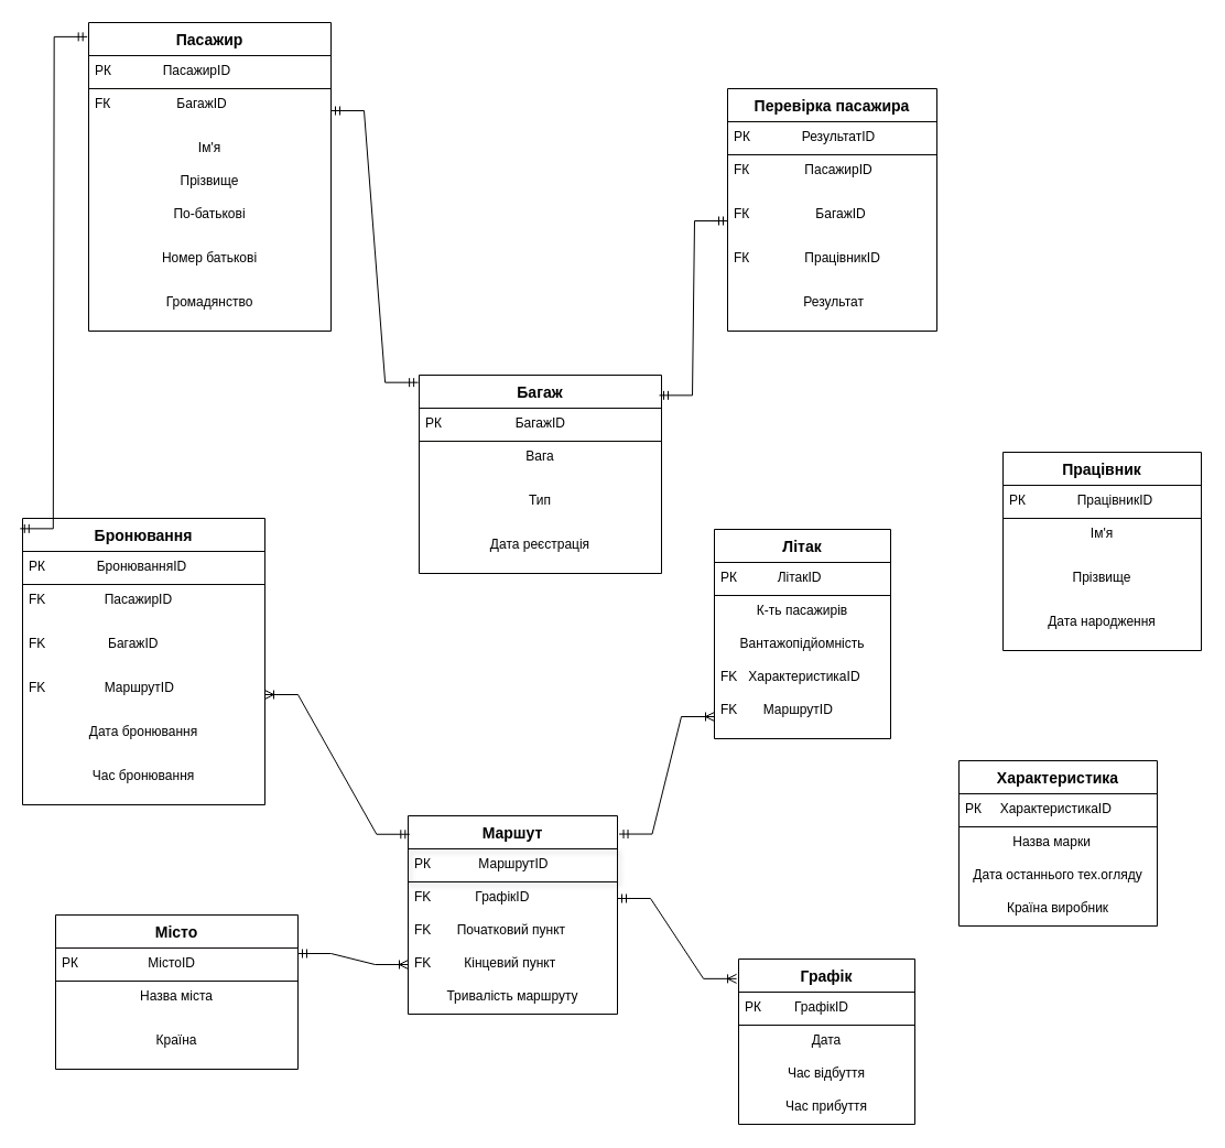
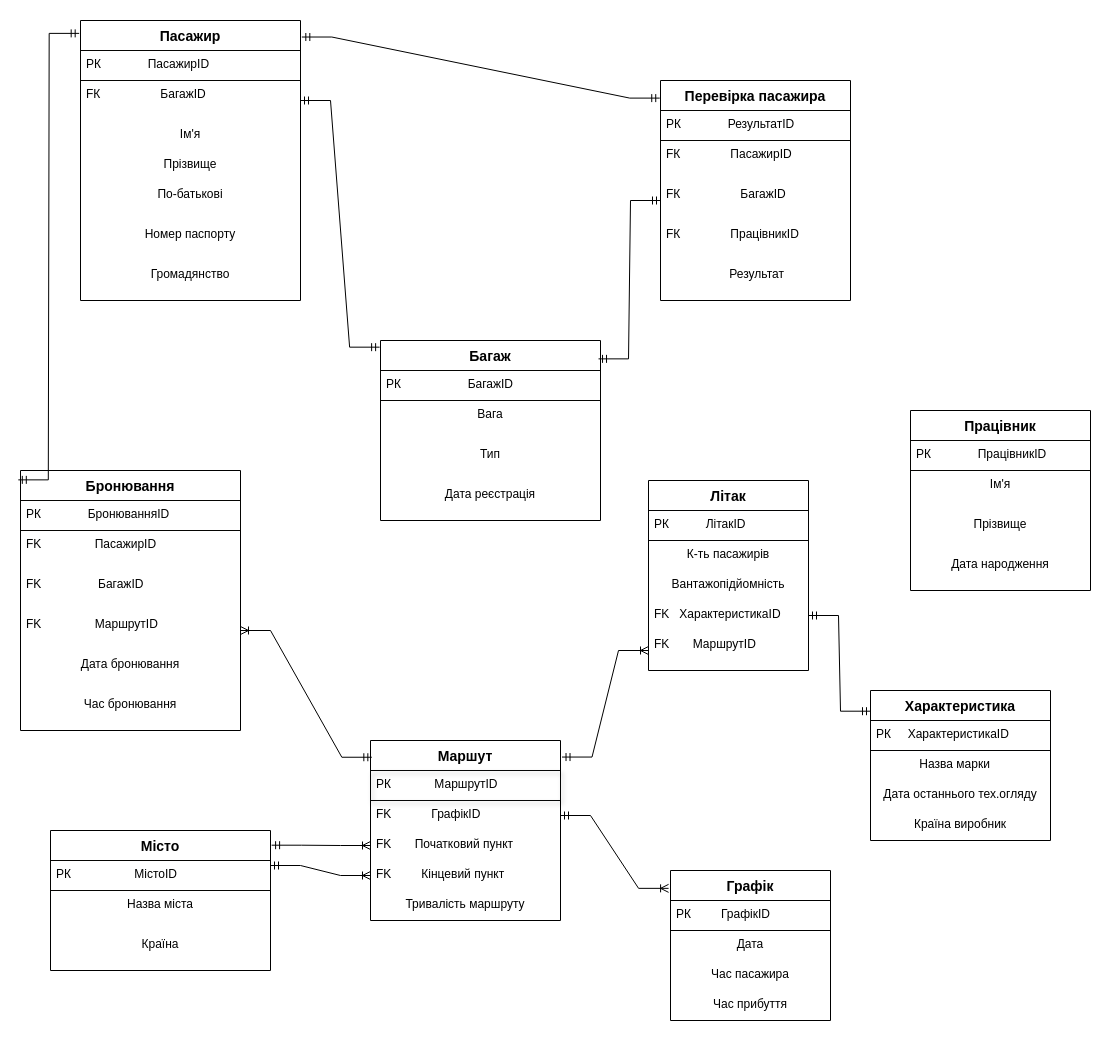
  <mxCell id="0" />
  <mxCell id="1" parent="0" />
  <mxCell id="2" value="Літак" style="swimlane;fontStyle=1;childLayout=stackLayout;horizontal=1;startSize=30;horizontalStack=0;resizeParent=1;resizeParentMax=0;resizeLast=0;collapsible=1;marginBottom=0;align=center;fontSize=14;" parent="1" vertex="1"><mxGeometry x="648" y="480" width="160" height="190" as="geometry" /></mxCell>
  <mxCell id="3" value="РК           ЛітакID" style="text;strokeColor=#020203;fillColor=none;spacingLeft=4;spacingRight=4;overflow=hidden;rotatable=0;points=[[0,0.5],[1,0.5]];portConstraint=eastwest;fontSize=12;" parent="2" vertex="1"><mxGeometry y="30" width="160" height="30" as="geometry" /></mxCell>
  <mxCell id="4" value="К-ть пасажирів" style="text;strokeColor=none;fillColor=none;spacingLeft=4;spacingRight=4;overflow=hidden;rotatable=0;points=[[0,0.5],[1,0.5]];portConstraint=eastwest;fontSize=12;align=center;" parent="2" vertex="1"><mxGeometry y="60" width="160" height="30" as="geometry" /></mxCell>
  <mxCell id="5" value="Вантажопідйомність" style="text;strokeColor=none;fillColor=none;spacingLeft=4;spacingRight=4;overflow=hidden;rotatable=0;points=[[0,0.5],[1,0.5]];portConstraint=eastwest;fontSize=12;align=center;" parent="2" vertex="1"><mxGeometry y="90" width="160" height="30" as="geometry" /></mxCell>
  <mxCell id="6" value="FK   ХарактеристикаID" style="text;strokeColor=none;fillColor=none;spacingLeft=4;spacingRight=4;overflow=hidden;rotatable=0;points=[[0,0.5],[1,0.5]];portConstraint=eastwest;fontSize=12;align=left;" parent="2" vertex="1"><mxGeometry y="120" width="160" height="30" as="geometry" /></mxCell>
  <mxCell id="7" value="FK       МаршрутID" style="text;strokeColor=none;fillColor=none;spacingLeft=4;spacingRight=4;overflow=hidden;rotatable=0;points=[[0,0.5],[1,0.5]];portConstraint=eastwest;fontSize=12;align=left;" parent="2" vertex="1"><mxGeometry y="150" width="160" height="40" as="geometry" /></mxCell>
  <mxCell id="8" value="Характеристика" style="swimlane;fontStyle=1;childLayout=stackLayout;horizontal=1;startSize=30;horizontalStack=0;resizeParent=1;resizeParentMax=0;resizeLast=0;collapsible=1;marginBottom=0;align=center;fontSize=14;" parent="1" vertex="1"><mxGeometry x="870" y="690" width="180" height="150" as="geometry" /></mxCell>
  <mxCell id="9" value="РК     ХарактеристикаID" style="text;strokeColor=#020203;fillColor=none;spacingLeft=4;spacingRight=4;overflow=hidden;rotatable=0;points=[[0,0.5],[1,0.5]];portConstraint=eastwest;fontSize=12;" parent="8" vertex="1"><mxGeometry y="30" width="180" height="30" as="geometry" /></mxCell>
  <mxCell id="10" value="             Назва марки" style="text;strokeColor=none;fillColor=none;spacingLeft=4;spacingRight=4;overflow=hidden;rotatable=0;points=[[0,0.5],[1,0.5]];portConstraint=eastwest;fontSize=12;" parent="8" vertex="1"><mxGeometry y="60" width="180" height="30" as="geometry" /></mxCell>
  <mxCell id="11" value="Дата останнього тех.огляду" style="text;strokeColor=none;fillColor=none;spacingLeft=4;spacingRight=4;overflow=hidden;rotatable=0;points=[[0,0.5],[1,0.5]];portConstraint=eastwest;fontSize=12;align=center;" parent="8" vertex="1"><mxGeometry y="90" width="180" height="30" as="geometry" /></mxCell>
  <mxCell id="12" value="Країна виробник" style="text;strokeColor=none;fillColor=none;spacingLeft=4;spacingRight=4;overflow=hidden;rotatable=0;points=[[0,0.5],[1,0.5]];portConstraint=eastwest;fontSize=12;align=center;" parent="8" vertex="1"><mxGeometry y="120" width="180" height="30" as="geometry" /></mxCell>
  <mxCell id="13" value="Маршут" style="swimlane;fontStyle=1;childLayout=stackLayout;horizontal=1;startSize=30;horizontalStack=0;resizeParent=1;resizeParentMax=0;resizeLast=0;collapsible=1;marginBottom=0;align=center;fontSize=14;" parent="1" vertex="1"><mxGeometry x="370" y="740" width="190" height="180" as="geometry" /></mxCell>
  <mxCell id="14" value="РК             МаршрутID" style="text;strokeColor=#040505;fillColor=none;spacingLeft=4;spacingRight=4;overflow=hidden;rotatable=0;points=[[0,0.5],[1,0.5]];portConstraint=eastwest;fontSize=12;shadow=1;" parent="13" vertex="1"><mxGeometry y="30" width="190" height="30" as="geometry" /></mxCell>
  <mxCell id="15" value="FK            ГрафікID" style="text;strokeColor=none;fillColor=none;spacingLeft=4;spacingRight=4;overflow=hidden;rotatable=0;points=[[0,0.5],[1,0.5]];portConstraint=eastwest;fontSize=12;align=left;" parent="13" vertex="1"><mxGeometry y="60" width="190" height="30" as="geometry" /></mxCell>
  <mxCell id="16" value="FK       Початковий пункт" style="text;strokeColor=none;fillColor=none;spacingLeft=4;spacingRight=4;overflow=hidden;rotatable=0;points=[[0,0.5],[1,0.5]];portConstraint=eastwest;fontSize=12;align=left;" parent="13" vertex="1"><mxGeometry y="90" width="190" height="30" as="geometry" /></mxCell>
  <mxCell id="17" value="FK         Кінцевий пункт" style="text;strokeColor=none;fillColor=none;spacingLeft=4;spacingRight=4;overflow=hidden;rotatable=0;points=[[0,0.5],[1,0.5]];portConstraint=eastwest;fontSize=12;align=left;" parent="13" vertex="1"><mxGeometry y="120" width="190" height="30" as="geometry" /></mxCell>
  <mxCell id="18" value="Тривалість маршруту" style="text;strokeColor=none;fillColor=none;spacingLeft=4;spacingRight=4;overflow=hidden;rotatable=0;points=[[0,0.5],[1,0.5]];portConstraint=eastwest;fontSize=12;align=center;" parent="13" vertex="1"><mxGeometry y="150" width="190" height="30" as="geometry" /></mxCell>
  <mxCell id="19" value="Графік" style="swimlane;fontStyle=1;childLayout=stackLayout;horizontal=1;startSize=30;horizontalStack=0;resizeParent=1;resizeParentMax=0;resizeLast=0;collapsible=1;marginBottom=0;align=center;fontSize=14;" parent="1" vertex="1"><mxGeometry x="670" y="870" width="160" height="150" as="geometry" /></mxCell>
  <mxCell id="20" value="РК         ГрафікID" style="text;strokeColor=#000000;fillColor=none;spacingLeft=4;spacingRight=4;overflow=hidden;rotatable=0;points=[[0,0.5],[1,0.5]];portConstraint=eastwest;fontSize=12;align=left;" parent="19" vertex="1"><mxGeometry y="30" width="160" height="30" as="geometry" /></mxCell>
  <mxCell id="21" value="Дата" style="text;strokeColor=none;fillColor=none;spacingLeft=4;spacingRight=4;overflow=hidden;rotatable=0;points=[[0,0.5],[1,0.5]];portConstraint=eastwest;fontSize=12;align=center;" parent="19" vertex="1"><mxGeometry y="60" width="160" height="30" as="geometry" /></mxCell>
- <mxCell id="22" value="Час відбуття" style="text;strokeColor=none;fillColor=none;spacingLeft=4;spacingRight=4;overflow=hidden;rotatable=0;points=[[0,0.5],[1,0.5]];portConstraint=eastwest;fontSize=12;align=center;" parent="19" vertex="1"><mxGeometry y="90" width="160" height="30" as="geometry" /></mxCell>
+ <mxCell id="22" value="Час пасажира" style="text;strokeColor=none;fillColor=none;spacingLeft=4;spacingRight=4;overflow=hidden;rotatable=0;points=[[0,0.5],[1,0.5]];portConstraint=eastwest;fontSize=12;align=center;" parent="19" vertex="1"><mxGeometry y="90" width="160" height="30" as="geometry" /></mxCell>
  <mxCell id="23" value="Час прибуття" style="text;strokeColor=none;fillColor=none;spacingLeft=4;spacingRight=4;overflow=hidden;rotatable=0;points=[[0,0.5],[1,0.5]];portConstraint=eastwest;fontSize=12;align=center;" parent="19" vertex="1"><mxGeometry y="120" width="160" height="30" as="geometry" /></mxCell>
  <mxCell id="24" value="Місто" style="swimlane;fontStyle=1;childLayout=stackLayout;horizontal=1;startSize=30;horizontalStack=0;resizeParent=1;resizeParentMax=0;resizeLast=0;collapsible=1;marginBottom=0;align=center;fontSize=14;" parent="1" vertex="1"><mxGeometry x="50" y="830" width="220" height="140" as="geometry"><mxRectangle x="460" y="160" width="140" height="30" as="alternateBounds" /></mxGeometry></mxCell>
  <mxCell id="25" value="РК                   МістоID" style="text;strokeColor=#050402;fillColor=none;spacingLeft=4;spacingRight=4;overflow=hidden;rotatable=0;points=[[0,0.5],[1,0.5]];portConstraint=eastwest;fontSize=12;" parent="24" vertex="1"><mxGeometry y="30" width="220" height="30" as="geometry" /></mxCell>
  <mxCell id="26" value="Назва міста" style="text;strokeColor=none;fillColor=none;spacingLeft=4;spacingRight=4;overflow=hidden;rotatable=0;points=[[0,0.5],[1,0.5]];portConstraint=eastwest;fontSize=12;align=center;" vertex="1" parent="24"><mxGeometry y="60" width="220" height="40" as="geometry" /></mxCell>
  <mxCell id="27" value="Країна" style="text;strokeColor=none;fillColor=none;spacingLeft=4;spacingRight=4;overflow=hidden;rotatable=0;points=[[0,0.5],[1,0.5]];portConstraint=eastwest;fontSize=12;align=center;" parent="24" vertex="1"><mxGeometry y="100" width="220" height="40" as="geometry" /></mxCell>
  <mxCell id="28" value="Пасажир" style="swimlane;fontStyle=1;childLayout=stackLayout;horizontal=1;startSize=30;horizontalStack=0;resizeParent=1;resizeParentMax=0;resizeLast=0;collapsible=1;marginBottom=0;align=center;fontSize=14;" parent="1" vertex="1"><mxGeometry x="80" y="20" width="220" height="280" as="geometry"><mxRectangle x="460" y="160" width="140" height="30" as="alternateBounds" /></mxGeometry></mxCell>
  <mxCell id="29" value="РК              ПасажирID" style="text;strokeColor=#050402;fillColor=none;spacingLeft=4;spacingRight=4;overflow=hidden;rotatable=0;points=[[0,0.5],[1,0.5]];portConstraint=eastwest;fontSize=12;" parent="28" vertex="1"><mxGeometry y="30" width="220" height="30" as="geometry" /></mxCell>
  <mxCell id="30" value="FК                  БагажID" style="text;strokeColor=none;fillColor=none;spacingLeft=4;spacingRight=4;overflow=hidden;rotatable=0;points=[[0,0.5],[1,0.5]];portConstraint=eastwest;fontSize=12;align=left;" parent="28" vertex="1"><mxGeometry y="60" width="220" height="40" as="geometry" /></mxCell>
  <mxCell id="31" value="Ім'я" style="text;strokeColor=none;fillColor=none;spacingLeft=4;spacingRight=4;overflow=hidden;rotatable=0;points=[[0,0.5],[1,0.5]];portConstraint=eastwest;fontSize=12;align=center;" parent="28" vertex="1"><mxGeometry y="100" width="220" height="30" as="geometry" /></mxCell>
  <mxCell id="32" value="Прізвище" style="text;strokeColor=none;fillColor=none;spacingLeft=4;spacingRight=4;overflow=hidden;rotatable=0;points=[[0,0.5],[1,0.5]];portConstraint=eastwest;fontSize=12;align=center;" parent="28" vertex="1"><mxGeometry y="130" width="220" height="30" as="geometry" /></mxCell>
  <mxCell id="33" value="По-батькові" style="text;strokeColor=none;fillColor=none;spacingLeft=4;spacingRight=4;overflow=hidden;rotatable=0;points=[[0,0.5],[1,0.5]];portConstraint=eastwest;fontSize=12;align=center;" parent="28" vertex="1"><mxGeometry y="160" width="220" height="40" as="geometry" /></mxCell>
- <mxCell id="34" value="Номер батькові" style="text;strokeColor=none;fillColor=none;spacingLeft=4;spacingRight=4;overflow=hidden;rotatable=0;points=[[0,0.5],[1,0.5]];portConstraint=eastwest;fontSize=12;align=center;" parent="28" vertex="1"><mxGeometry y="200" width="220" height="40" as="geometry" /></mxCell>
+ <mxCell id="34" value="Номер паспорту" style="text;strokeColor=none;fillColor=none;spacingLeft=4;spacingRight=4;overflow=hidden;rotatable=0;points=[[0,0.5],[1,0.5]];portConstraint=eastwest;fontSize=12;align=center;" parent="28" vertex="1"><mxGeometry y="200" width="220" height="40" as="geometry" /></mxCell>
  <mxCell id="35" value="Громадянство" style="text;strokeColor=none;fillColor=none;spacingLeft=4;spacingRight=4;overflow=hidden;rotatable=0;points=[[0,0.5],[1,0.5]];portConstraint=eastwest;fontSize=12;align=center;" parent="28" vertex="1"><mxGeometry y="240" width="220" height="40" as="geometry" /></mxCell>
  <mxCell id="36" value="Багаж" style="swimlane;fontStyle=1;childLayout=stackLayout;horizontal=1;startSize=30;horizontalStack=0;resizeParent=1;resizeParentMax=0;resizeLast=0;collapsible=1;marginBottom=0;align=center;fontSize=14;" parent="1" vertex="1"><mxGeometry x="380" y="340" width="220" height="180" as="geometry"><mxRectangle x="460" y="160" width="140" height="30" as="alternateBounds" /></mxGeometry></mxCell>
  <mxCell id="37" value="РК                    БагажID" style="text;strokeColor=#050402;fillColor=none;spacingLeft=4;spacingRight=4;overflow=hidden;rotatable=0;points=[[0,0.5],[1,0.5]];portConstraint=eastwest;fontSize=12;" parent="36" vertex="1"><mxGeometry y="30" width="220" height="30" as="geometry" /></mxCell>
  <mxCell id="38" value="Вага" style="text;strokeColor=none;fillColor=none;spacingLeft=4;spacingRight=4;overflow=hidden;rotatable=0;points=[[0,0.5],[1,0.5]];portConstraint=eastwest;fontSize=12;align=center;" parent="36" vertex="1"><mxGeometry y="60" width="220" height="40" as="geometry" /></mxCell>
  <mxCell id="39" value="Тип" style="text;strokeColor=none;fillColor=none;spacingLeft=4;spacingRight=4;overflow=hidden;rotatable=0;points=[[0,0.5],[1,0.5]];portConstraint=eastwest;fontSize=12;align=center;" vertex="1" parent="36"><mxGeometry y="100" width="220" height="40" as="geometry" /></mxCell>
  <mxCell id="40" value="Дата реєстрація" style="text;strokeColor=none;fillColor=none;spacingLeft=4;spacingRight=4;overflow=hidden;rotatable=0;points=[[0,0.5],[1,0.5]];portConstraint=eastwest;fontSize=12;align=center;" vertex="1" parent="36"><mxGeometry y="140" width="220" height="40" as="geometry" /></mxCell>
  <mxCell id="41" value="Працівник" style="swimlane;fontStyle=1;childLayout=stackLayout;horizontal=1;startSize=30;horizontalStack=0;resizeParent=1;resizeParentMax=0;resizeLast=0;collapsible=1;marginBottom=0;align=center;fontSize=14;" parent="1" vertex="1"><mxGeometry x="910" y="410" width="180" height="180" as="geometry"><mxRectangle x="460" y="160" width="140" height="30" as="alternateBounds" /></mxGeometry></mxCell>
  <mxCell id="42" value="РК              ПрацівникID" style="text;strokeColor=#050402;fillColor=none;spacingLeft=4;spacingRight=4;overflow=hidden;rotatable=0;points=[[0,0.5],[1,0.5]];portConstraint=eastwest;fontSize=12;" parent="41" vertex="1"><mxGeometry y="30" width="180" height="30" as="geometry" /></mxCell>
  <mxCell id="43" value=" Ім'я " style="text;strokeColor=none;fillColor=none;spacingLeft=4;spacingRight=4;overflow=hidden;rotatable=0;points=[[0,0.5],[1,0.5]];portConstraint=eastwest;fontSize=12;align=center;" parent="41" vertex="1"><mxGeometry y="60" width="180" height="40" as="geometry" /></mxCell>
  <mxCell id="44" value="Прізвище" style="text;strokeColor=none;fillColor=none;spacingLeft=4;spacingRight=4;overflow=hidden;rotatable=0;points=[[0,0.5],[1,0.5]];portConstraint=eastwest;fontSize=12;align=center;" parent="41" vertex="1"><mxGeometry y="100" width="180" height="40" as="geometry" /></mxCell>
  <mxCell id="45" value="Дата народження" style="text;strokeColor=none;fillColor=none;spacingLeft=4;spacingRight=4;overflow=hidden;rotatable=0;points=[[0,0.5],[1,0.5]];portConstraint=eastwest;fontSize=12;align=center;" vertex="1" parent="41"><mxGeometry y="140" width="180" height="40" as="geometry" /></mxCell>
  <mxCell id="46" value="Бронювання" style="swimlane;fontStyle=1;childLayout=stackLayout;horizontal=1;startSize=30;horizontalStack=0;resizeParent=1;resizeParentMax=0;resizeLast=0;collapsible=1;marginBottom=0;align=center;fontSize=14;" parent="1" vertex="1"><mxGeometry x="20" y="470" width="220" height="260" as="geometry"><mxRectangle x="460" y="160" width="140" height="30" as="alternateBounds" /></mxGeometry></mxCell>
  <mxCell id="47" value="РК              БронюванняID" style="text;strokeColor=#050402;fillColor=none;spacingLeft=4;spacingRight=4;overflow=hidden;rotatable=0;points=[[0,0.5],[1,0.5]];portConstraint=eastwest;fontSize=12;" parent="46" vertex="1"><mxGeometry y="30" width="220" height="30" as="geometry" /></mxCell>
  <mxCell id="48" value="FK                ПасажирID" style="text;strokeColor=none;fillColor=none;spacingLeft=4;spacingRight=4;overflow=hidden;rotatable=0;points=[[0,0.5],[1,0.5]];portConstraint=eastwest;fontSize=12;align=left;" parent="46" vertex="1"><mxGeometry y="60" width="220" height="40" as="geometry" /></mxCell>
  <mxCell id="49" value="FK                 БагажID" style="text;strokeColor=none;fillColor=none;spacingLeft=4;spacingRight=4;overflow=hidden;rotatable=0;points=[[0,0.5],[1,0.5]];portConstraint=eastwest;fontSize=12;align=left;" parent="46" vertex="1"><mxGeometry y="100" width="220" height="40" as="geometry" /></mxCell>
  <mxCell id="50" value="FK                МаршрутID" style="text;strokeColor=none;fillColor=none;spacingLeft=4;spacingRight=4;overflow=hidden;rotatable=0;points=[[0,0.5],[1,0.5]];portConstraint=eastwest;fontSize=12;align=left;" parent="46" vertex="1"><mxGeometry y="140" width="220" height="40" as="geometry" /></mxCell>
  <mxCell id="51" value="Дата бронювання" style="text;strokeColor=none;fillColor=none;spacingLeft=4;spacingRight=4;overflow=hidden;rotatable=0;points=[[0,0.5],[1,0.5]];portConstraint=eastwest;fontSize=12;align=center;" parent="46" vertex="1"><mxGeometry y="180" width="220" height="40" as="geometry" /></mxCell>
  <mxCell id="52" value="Час бронювання" style="text;strokeColor=none;fillColor=none;spacingLeft=4;spacingRight=4;overflow=hidden;rotatable=0;points=[[0,0.5],[1,0.5]];portConstraint=eastwest;fontSize=12;align=center;" parent="46" vertex="1"><mxGeometry y="220" width="220" height="40" as="geometry" /></mxCell>
  <mxCell id="53" value="Перевірка пасажира" style="swimlane;fontStyle=1;childLayout=stackLayout;horizontal=1;startSize=30;horizontalStack=0;resizeParent=1;resizeParentMax=0;resizeLast=0;collapsible=1;marginBottom=0;align=center;fontSize=14;" parent="1" vertex="1"><mxGeometry x="660" y="80" width="190" height="220" as="geometry"><mxRectangle x="460" y="160" width="140" height="30" as="alternateBounds" /></mxGeometry></mxCell>
  <mxCell id="54" value="РК              РезультатID" style="text;strokeColor=#050402;fillColor=none;spacingLeft=4;spacingRight=4;overflow=hidden;rotatable=0;points=[[0,0.5],[1,0.5]];portConstraint=eastwest;fontSize=12;" parent="53" vertex="1"><mxGeometry y="30" width="190" height="30" as="geometry" /></mxCell>
  <mxCell id="55" value="FК               ПасажирID" style="text;strokeColor=none;fillColor=none;spacingLeft=4;spacingRight=4;overflow=hidden;rotatable=0;points=[[0,0.5],[1,0.5]];portConstraint=eastwest;fontSize=12;align=left;" parent="53" vertex="1"><mxGeometry y="60" width="190" height="40" as="geometry" /></mxCell>
  <mxCell id="56" value="FК                  БагажID" style="text;strokeColor=none;fillColor=none;spacingLeft=4;spacingRight=4;overflow=hidden;rotatable=0;points=[[0,0.5],[1,0.5]];portConstraint=eastwest;fontSize=12;align=left;" parent="53" vertex="1"><mxGeometry y="100" width="190" height="40" as="geometry" /></mxCell>
  <mxCell id="57" value="FК               ПрацівникID" style="text;strokeColor=none;fillColor=none;spacingLeft=4;spacingRight=4;overflow=hidden;rotatable=0;points=[[0,0.5],[1,0.5]];portConstraint=eastwest;fontSize=12;align=left;" parent="53" vertex="1"><mxGeometry y="140" width="190" height="40" as="geometry" /></mxCell>
  <mxCell id="58" value=" Результат" style="text;strokeColor=none;fillColor=none;spacingLeft=4;spacingRight=4;overflow=hidden;rotatable=0;points=[[0,0.5],[1,0.5]];portConstraint=eastwest;fontSize=12;align=center;" parent="53" vertex="1"><mxGeometry y="180" width="190" height="40" as="geometry" /></mxCell>
+ <mxCell id="59" value="" style="edgeStyle=entityRelationEdgeStyle;fontSize=12;html=1;endArrow=ERmandOne;startArrow=ERmandOne;rounded=0;entryX=0;entryY=0.138;entryDx=0;entryDy=0;entryPerimeter=0;" edge="1" parent="1" source="6" target="8"><mxGeometry width="100" height="100" relative="1" as="geometry"><mxPoint x="800" y="710" as="sourcePoint" /><mxPoint x="900" y="610" as="targetPoint" /></mxGeometry></mxCell>
  <mxCell id="60" value="" style="edgeStyle=entityRelationEdgeStyle;fontSize=12;html=1;endArrow=ERmandOne;startArrow=ERmandOne;rounded=0;entryX=-0.004;entryY=0.037;entryDx=0;entryDy=0;entryPerimeter=0;" edge="1" parent="1" source="30" target="36"><mxGeometry width="100" height="100" relative="1" as="geometry"><mxPoint x="380" y="265" as="sourcePoint" /><mxPoint x="377" y="297" as="targetPoint" /></mxGeometry></mxCell>
+ <mxCell id="61" value="" style="edgeStyle=entityRelationEdgeStyle;fontSize=12;html=1;endArrow=ERmandOne;startArrow=ERmandOne;rounded=0;entryX=-0.004;entryY=0.08;entryDx=0;entryDy=0;exitX=1.006;exitY=0.059;exitDx=0;exitDy=0;exitPerimeter=0;entryPerimeter=0;" edge="1" parent="1" source="28" target="53"><mxGeometry width="100" height="100" relative="1" as="geometry"><mxPoint x="290" y="375" as="sourcePoint" /><mxPoint x="381" y="261" as="targetPoint" /></mxGeometry></mxCell>
  <mxCell id="62" value="" style="edgeStyle=entityRelationEdgeStyle;fontSize=12;html=1;endArrow=ERmandOne;startArrow=ERmandOne;rounded=0;exitX=0.991;exitY=0.102;exitDx=0;exitDy=0;exitPerimeter=0;" edge="1" parent="1" source="36" target="56"><mxGeometry width="100" height="100" relative="1" as="geometry"><mxPoint x="647" y="200" as="sourcePoint" /><mxPoint x="550" y="454" as="targetPoint" /><Array as="points"><mxPoint x="750" y="290" /></Array></mxGeometry></mxCell>
  <mxCell id="63" value="" style="edgeStyle=entityRelationEdgeStyle;fontSize=12;html=1;endArrow=ERoneToMany;startArrow=ERmandOne;rounded=0;entryX=1;entryY=0.5;entryDx=0;entryDy=0;exitX=0.007;exitY=0.093;exitDx=0;exitDy=0;exitPerimeter=0;" edge="1" parent="1" source="13" target="50"><mxGeometry width="100" height="100" relative="1" as="geometry"><mxPoint x="470" y="790" as="sourcePoint" /><mxPoint x="620" y="715" as="targetPoint" /></mxGeometry></mxCell>
+ <mxCell id="64" value="" style="edgeStyle=entityRelationEdgeStyle;fontSize=12;html=1;endArrow=ERoneToMany;startArrow=ERmandOne;rounded=0;entryX=0;entryY=0.5;entryDx=0;entryDy=0;exitX=1.005;exitY=0.105;exitDx=0;exitDy=0;exitPerimeter=0;" edge="1" parent="1" source="24" target="16"><mxGeometry width="100" height="100" relative="1" as="geometry"><mxPoint x="280" y="890" as="sourcePoint" /><mxPoint x="290" y="913" as="targetPoint" /></mxGeometry></mxCell>
  <mxCell id="65" value="" style="edgeStyle=entityRelationEdgeStyle;fontSize=12;html=1;endArrow=ERoneToMany;startArrow=ERmandOne;rounded=0;entryX=0;entryY=0.5;entryDx=0;entryDy=0;exitX=1;exitY=0.25;exitDx=0;exitDy=0;" edge="1" parent="1" source="24" target="17"><mxGeometry width="100" height="100" relative="1" as="geometry"><mxPoint x="300" y="990" as="sourcePoint" /><mxPoint x="390" y="900" as="targetPoint" /></mxGeometry></mxCell>
  <mxCell id="66" value="" style="edgeStyle=entityRelationEdgeStyle;fontSize=12;html=1;endArrow=ERmandOne;startArrow=ERmandOne;rounded=0;entryX=-0.01;entryY=0.036;entryDx=0;entryDy=0;entryPerimeter=0;exitX=-0.006;exitY=0.046;exitDx=0;exitDy=0;exitPerimeter=0;" edge="1" parent="1" source="28" target="46"><mxGeometry width="100" height="100" relative="1" as="geometry"><mxPoint x="-100" y="162" as="sourcePoint" /><mxPoint x="-21" y="410" as="targetPoint" /></mxGeometry></mxCell>
  <mxCell id="67" value="" style="edgeStyle=entityRelationEdgeStyle;fontSize=12;html=1;endArrow=ERoneToMany;startArrow=ERmandOne;rounded=0;entryX=0;entryY=0.5;entryDx=0;entryDy=0;exitX=1.008;exitY=0.092;exitDx=0;exitDy=0;exitPerimeter=0;" edge="1" parent="1" source="13" target="7"><mxGeometry width="100" height="100" relative="1" as="geometry"><mxPoint x="660" y="790" as="sourcePoint" /><mxPoint x="760" y="800" as="targetPoint" /></mxGeometry></mxCell>
  <mxCell id="68" value="" style="edgeStyle=entityRelationEdgeStyle;fontSize=12;html=1;endArrow=ERoneToMany;startArrow=ERmandOne;rounded=0;entryX=-0.012;entryY=0.119;entryDx=0;entryDy=0;exitX=1;exitY=0.5;exitDx=0;exitDy=0;entryPerimeter=0;" edge="1" parent="1" source="15" target="19"><mxGeometry width="100" height="100" relative="1" as="geometry"><mxPoint x="648" y="818.5" as="sourcePoint" /><mxPoint x="734" y="711.5" as="targetPoint" /></mxGeometry></mxCell>
